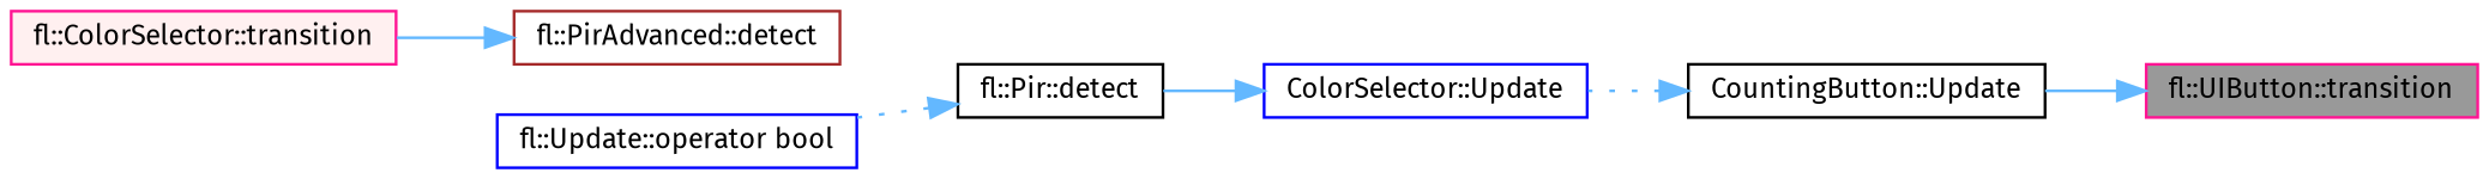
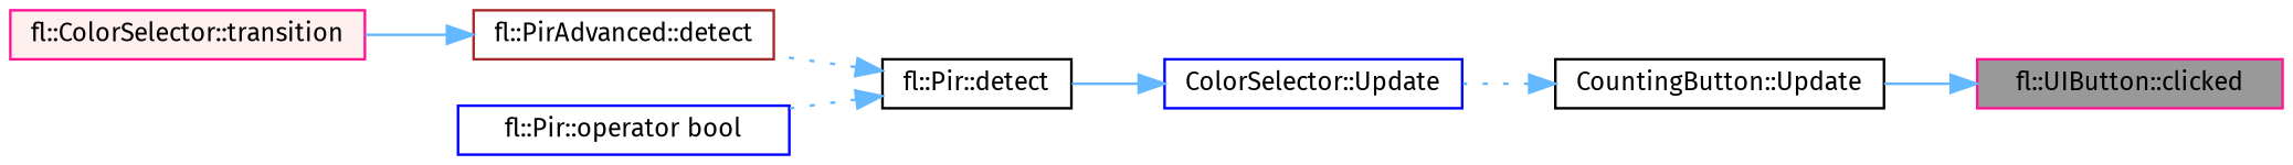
  digraph {
    fontname="Fira Sans"
    rankdir=RL
    node [color=deeppink fillcolor=white fontname="Fira Sans" fontsize=10 shape=box style=filled]
    edge [color=steelblue1 dir=back fontname="Fira Sans" fontsize=10 labelfontname=Helvetica labelfontsize=10 style=solid]
-   n1 [fillcolor=grey60 fontcolor=black height=0.2 label="fl::UIButton::transition" width=0.4]
+   n1 [fillcolor=grey60 fontcolor=black height=0.2 label="fl::UIButton::clicked" width=0.4]
    n2 [color=black height=0.2 label="CountingButton::Update" width=0.4]
    n3 [color=black height=0.2 label="fl::Pir::detect" width=0.4]
    n4 [color=brown height=0.2 label="fl::PirAdvanced::detect" width=0.4]
-   n5 [color=blue height=0.2 label="fl::Update::operator bool" width=0.4]
+   n5 [color=blue height=0.2 label="fl::Pir::operator bool" width=0.4]
    n6 [color=blue height=0.2 label="ColorSelector::Update" width=0.4]
    n7 [fillcolor="#FFF0F0" height=0.2 label="fl::ColorSelector::transition" width=0.4]
    n1 -> n2
    n2 -> n6 [style=dotted]
+   n3 -> n4 [style=dotted]
    n3 -> n5 [style=dotted]
    n4 -> n7
    n6 -> n3
  }
